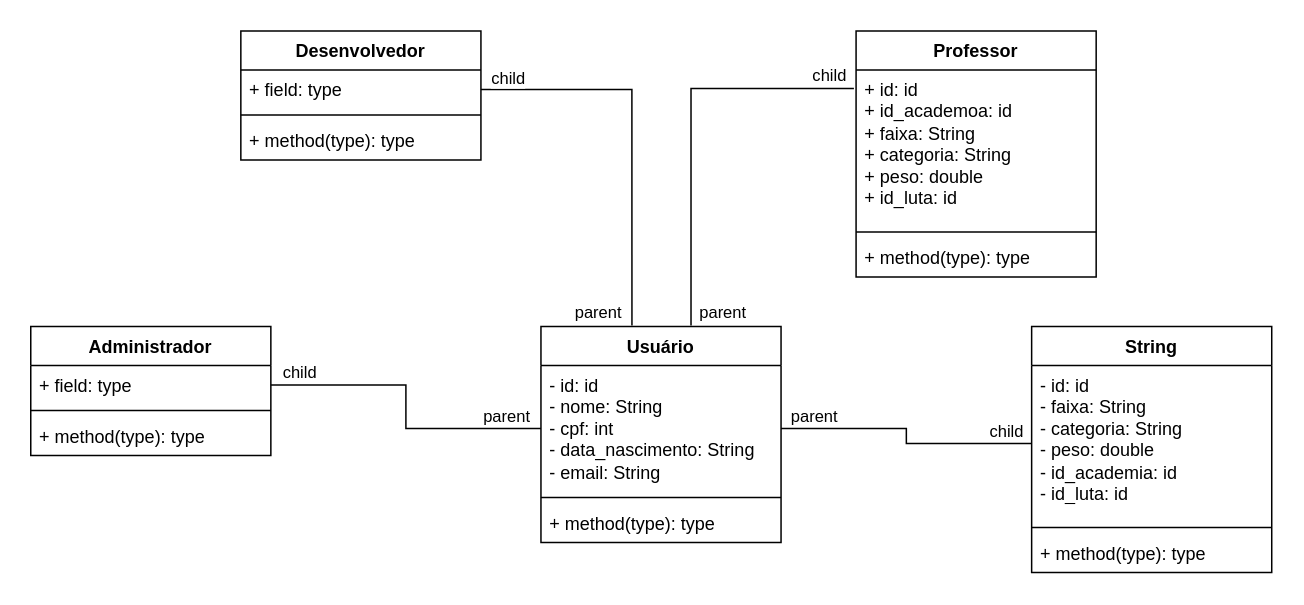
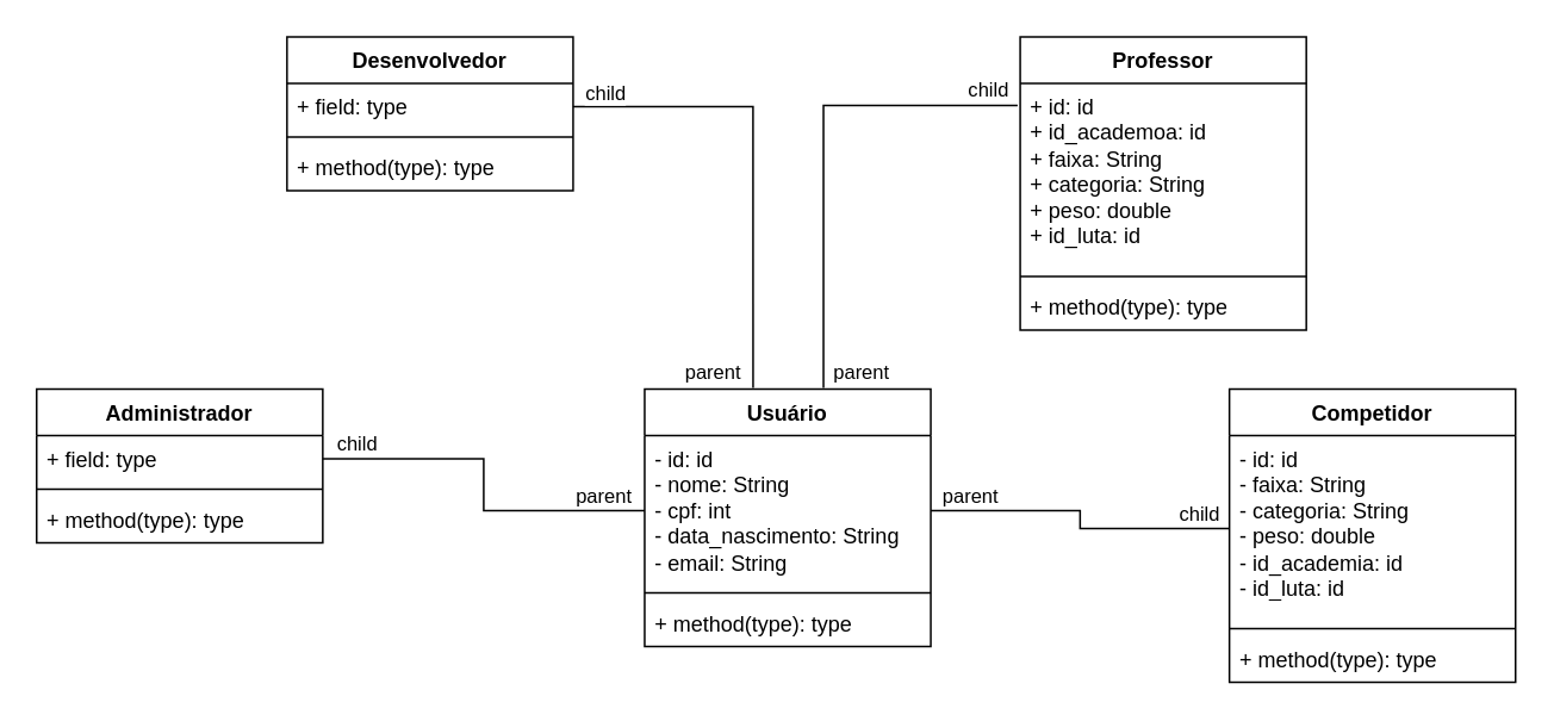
  <mxCell id="0" />
  <mxCell id="1" parent="0" />
  <mxCell id="2" value="Usuário" style="swimlane;fontStyle=1;align=center;verticalAlign=top;childLayout=stackLayout;horizontal=1;startSize=26;horizontalStack=0;resizeParent=1;resizeParentMax=0;resizeLast=0;collapsible=1;marginBottom=0;whiteSpace=wrap;html=1;" vertex="1" parent="1"><mxGeometry x="360" y="217" width="160" height="144" as="geometry"><mxRectangle x="340" y="-963" width="80" height="30" as="alternateBounds" /></mxGeometry></mxCell>
  <mxCell id="3" value="- id: id&lt;div&gt;- nome: String&lt;/div&gt;&lt;div&gt;- cpf: int&lt;/div&gt;&lt;div&gt;- data_nascimento: String&lt;/div&gt;&lt;div&gt;- email: String&lt;/div&gt;" style="text;strokeColor=none;fillColor=none;align=left;verticalAlign=top;spacingLeft=4;spacingRight=4;overflow=hidden;rotatable=0;points=[[0,0.5],[1,0.5]];portConstraint=eastwest;whiteSpace=wrap;html=1;" vertex="1" parent="2"><mxGeometry y="26" width="160" height="84" as="geometry" /></mxCell>
  <mxCell id="4" value="" style="line;strokeWidth=1;fillColor=none;align=left;verticalAlign=middle;spacingTop=-1;spacingLeft=3;spacingRight=3;rotatable=0;labelPosition=right;points=[];portConstraint=eastwest;strokeColor=inherit;" vertex="1" parent="2"><mxGeometry y="110" width="160" height="8" as="geometry" /></mxCell>
  <mxCell id="5" value="+ method(type): type" style="text;strokeColor=none;fillColor=none;align=left;verticalAlign=top;spacingLeft=4;spacingRight=4;overflow=hidden;rotatable=0;points=[[0,0.5],[1,0.5]];portConstraint=eastwest;whiteSpace=wrap;html=1;" vertex="1" parent="2"><mxGeometry y="118" width="160" height="26" as="geometry" /></mxCell>
  <mxCell id="6" value="Administrador" style="swimlane;fontStyle=1;align=center;verticalAlign=top;childLayout=stackLayout;horizontal=1;startSize=26;horizontalStack=0;resizeParent=1;resizeParentMax=0;resizeLast=0;collapsible=1;marginBottom=0;whiteSpace=wrap;html=1;" vertex="1" parent="1"><mxGeometry y="217" width="160" height="86" as="geometry" x="20"><mxRectangle y="-963" width="110" height="30" as="alternateBounds" /></mxGeometry></mxCell>
  <mxCell id="7" value="+ field: type" style="text;strokeColor=none;fillColor=none;align=left;verticalAlign=top;spacingLeft=4;spacingRight=4;overflow=hidden;rotatable=0;points=[[0,0.5],[1,0.5]];portConstraint=eastwest;whiteSpace=wrap;html=1;" vertex="1" parent="6"><mxGeometry y="26" width="160" height="26" as="geometry" /></mxCell>
  <mxCell id="8" value="" style="line;strokeWidth=1;fillColor=none;align=left;verticalAlign=middle;spacingTop=-1;spacingLeft=3;spacingRight=3;rotatable=0;labelPosition=right;points=[];portConstraint=eastwest;strokeColor=inherit;" vertex="1" parent="6"><mxGeometry y="52" width="160" height="8" as="geometry" /></mxCell>
  <mxCell id="9" value="+ method(type): type" style="text;strokeColor=none;fillColor=none;align=left;verticalAlign=top;spacingLeft=4;spacingRight=4;overflow=hidden;rotatable=0;points=[[0,0.5],[1,0.5]];portConstraint=eastwest;whiteSpace=wrap;html=1;" vertex="1" parent="6"><mxGeometry y="60" width="160" height="26" as="geometry" /></mxCell>
- <mxCell id="10" value="String" style="swimlane;fontStyle=1;align=center;verticalAlign=top;childLayout=stackLayout;horizontal=1;startSize=26;horizontalStack=0;resizeParent=1;resizeParentMax=0;resizeLast=0;collapsible=1;marginBottom=0;whiteSpace=wrap;html=1;" vertex="1" parent="1"><mxGeometry x="687" y="217" width="160" height="164" as="geometry"><mxRectangle x="667" y="-963" width="80" height="30" as="alternateBounds" /></mxGeometry></mxCell>
+ <mxCell id="10" value="Competidor" style="swimlane;fontStyle=1;align=center;verticalAlign=top;childLayout=stackLayout;horizontal=1;startSize=26;horizontalStack=0;resizeParent=1;resizeParentMax=0;resizeLast=0;collapsible=1;marginBottom=0;whiteSpace=wrap;html=1;" vertex="1" parent="1"><mxGeometry x="687" y="217" width="160" height="164" as="geometry"><mxRectangle x="667" y="-963" width="80" height="30" as="alternateBounds" /></mxGeometry></mxCell>
  <mxCell id="11" value="&lt;div&gt;- id: id&lt;/div&gt;&lt;div&gt;- faixa: String&lt;/div&gt;&lt;div&gt;- categoria: String&lt;/div&gt;&lt;div&gt;- peso: double&lt;/div&gt;&lt;div&gt;- id_academia: id&lt;/div&gt;&lt;div&gt;- id_luta: id&lt;/div&gt;" style="text;strokeColor=none;fillColor=none;align=left;verticalAlign=top;spacingLeft=4;spacingRight=4;overflow=hidden;rotatable=0;points=[[0,0.5],[1,0.5]];portConstraint=eastwest;whiteSpace=wrap;html=1;" vertex="1" parent="10"><mxGeometry y="26" width="160" height="104" as="geometry" /></mxCell>
  <mxCell id="12" value="" style="line;strokeWidth=1;fillColor=none;align=left;verticalAlign=middle;spacingTop=-1;spacingLeft=3;spacingRight=3;rotatable=0;labelPosition=right;points=[];portConstraint=eastwest;strokeColor=inherit;" vertex="1" parent="10"><mxGeometry y="130" width="160" height="8" as="geometry" /></mxCell>
  <mxCell id="13" value="+ method(type): type" style="text;strokeColor=none;fillColor=none;align=left;verticalAlign=top;spacingLeft=4;spacingRight=4;overflow=hidden;rotatable=0;points=[[0,0.5],[1,0.5]];portConstraint=eastwest;whiteSpace=wrap;html=1;" vertex="1" parent="10"><mxGeometry y="138" width="160" height="26" as="geometry" /></mxCell>
  <mxCell id="14" value="" style="endArrow=none;html=1;edgeStyle=orthogonalEdgeStyle;rounded=0;exitX=0;exitY=0.5;exitDx=0;exitDy=0;entryX=1;entryY=0.5;entryDx=0;entryDy=0;" edge="1" parent="1" source="3" target="7"><mxGeometry relative="1" as="geometry"><mxPoint x="230" y="377" as="sourcePoint" /><mxPoint x="390" y="377" as="targetPoint" /></mxGeometry></mxCell>
  <mxCell id="15" value="parent" style="edgeLabel;resizable=0;html=1;align=left;verticalAlign=bottom;" connectable="0" vertex="1" parent="14"><mxGeometry x="-1" relative="1" as="geometry"><mxPoint x="-40" as="offset" /></mxGeometry></mxCell>
  <mxCell id="16" value="child" style="edgeLabel;resizable=0;html=1;align=right;verticalAlign=bottom;" connectable="0" vertex="1" parent="14"><mxGeometry x="1" relative="1" as="geometry"><mxPoint x="31" as="offset" /></mxGeometry></mxCell>
  <mxCell id="17" value="" style="endArrow=none;html=1;edgeStyle=orthogonalEdgeStyle;rounded=0;exitX=1;exitY=0.5;exitDx=0;exitDy=0;entryX=0;entryY=0.5;entryDx=0;entryDy=0;" edge="1" parent="1" source="3" target="11"><mxGeometry relative="1" as="geometry"><mxPoint x="410" y="347" as="sourcePoint" /><mxPoint x="570" y="347" as="targetPoint" /></mxGeometry></mxCell>
  <mxCell id="18" value="parent" style="edgeLabel;resizable=0;html=1;align=left;verticalAlign=bottom;" connectable="0" vertex="1" parent="17"><mxGeometry x="-1" relative="1" as="geometry"><mxPoint x="5" as="offset" /></mxGeometry></mxCell>
  <mxCell id="19" value="child" style="edgeLabel;resizable=0;html=1;align=right;verticalAlign=bottom;" connectable="0" vertex="1" parent="17"><mxGeometry x="1" relative="1" as="geometry"><mxPoint x="-5" as="offset" /></mxGeometry></mxCell>
  <mxCell id="20" value="Desenvolvedor" style="swimlane;fontStyle=1;align=center;verticalAlign=top;childLayout=stackLayout;horizontal=1;startSize=26;horizontalStack=0;resizeParent=1;resizeParentMax=0;resizeLast=0;collapsible=1;marginBottom=0;whiteSpace=wrap;html=1;" vertex="1" parent="1"><mxGeometry x="160" y="20" width="160" height="86" as="geometry"><mxRectangle x="140" y="-1160" width="120" height="30" as="alternateBounds" /></mxGeometry></mxCell>
  <mxCell id="21" value="+ field: type" style="text;strokeColor=none;fillColor=none;align=left;verticalAlign=top;spacingLeft=4;spacingRight=4;overflow=hidden;rotatable=0;points=[[0,0.5],[1,0.5]];portConstraint=eastwest;whiteSpace=wrap;html=1;" vertex="1" parent="20"><mxGeometry y="26" width="160" height="26" as="geometry" /></mxCell>
  <mxCell id="22" value="" style="line;strokeWidth=1;fillColor=none;align=left;verticalAlign=middle;spacingTop=-1;spacingLeft=3;spacingRight=3;rotatable=0;labelPosition=right;points=[];portConstraint=eastwest;strokeColor=inherit;" vertex="1" parent="20"><mxGeometry y="52" width="160" height="8" as="geometry" /></mxCell>
  <mxCell id="23" value="+ method(type): type" style="text;strokeColor=none;fillColor=none;align=left;verticalAlign=top;spacingLeft=4;spacingRight=4;overflow=hidden;rotatable=0;points=[[0,0.5],[1,0.5]];portConstraint=eastwest;whiteSpace=wrap;html=1;" vertex="1" parent="20"><mxGeometry y="60" width="160" height="26" as="geometry" /></mxCell>
  <mxCell id="24" value="" style="endArrow=none;html=1;edgeStyle=orthogonalEdgeStyle;rounded=0;entryX=1;entryY=0.5;entryDx=0;entryDy=0;exitX=0.379;exitY=-0.005;exitDx=0;exitDy=0;exitPerimeter=0;" edge="1" parent="1" source="2" target="21"><mxGeometry relative="1" as="geometry"><mxPoint x="430" y="210" as="sourcePoint" /><mxPoint x="440" y="110" as="targetPoint" /></mxGeometry></mxCell>
  <mxCell id="25" value="parent" style="edgeLabel;resizable=0;html=1;align=left;verticalAlign=bottom;" connectable="0" vertex="1" parent="24"><mxGeometry x="-1" relative="1" as="geometry"><mxPoint x="-40" as="offset" /></mxGeometry></mxCell>
  <mxCell id="26" value="child" style="edgeLabel;resizable=0;html=1;align=right;verticalAlign=bottom;" connectable="0" vertex="1" parent="24"><mxGeometry x="1" relative="1" as="geometry"><mxPoint x="30" y="1" as="offset" /></mxGeometry></mxCell>
  <mxCell id="27" value="Professor" style="swimlane;fontStyle=1;align=center;verticalAlign=top;childLayout=stackLayout;horizontal=1;startSize=26;horizontalStack=0;resizeParent=1;resizeParentMax=0;resizeLast=0;collapsible=1;marginBottom=0;whiteSpace=wrap;html=1;" vertex="1" parent="1"><mxGeometry x="570" y="20" width="160" height="164" as="geometry" /></mxCell>
  <mxCell id="28" value="+ id: id&lt;div&gt;+ id_academoa: id&lt;div&gt;+ faixa: String&lt;/div&gt;&lt;/div&gt;&lt;div&gt;+ categoria: String&lt;/div&gt;&lt;div&gt;+ peso: double&lt;/div&gt;&lt;div&gt;+ id_luta: id&lt;/div&gt;&lt;div&gt;&lt;br&gt;&lt;/div&gt;" style="text;strokeColor=none;fillColor=none;align=left;verticalAlign=top;spacingLeft=4;spacingRight=4;overflow=hidden;rotatable=0;points=[[0,0.5],[1,0.5]];portConstraint=eastwest;whiteSpace=wrap;html=1;" vertex="1" parent="27"><mxGeometry y="26" width="160" height="104" as="geometry" /></mxCell>
  <mxCell id="29" value="" style="line;strokeWidth=1;fillColor=none;align=left;verticalAlign=middle;spacingTop=-1;spacingLeft=3;spacingRight=3;rotatable=0;labelPosition=right;points=[];portConstraint=eastwest;strokeColor=inherit;" vertex="1" parent="27"><mxGeometry y="130" width="160" height="8" as="geometry" /></mxCell>
  <mxCell id="30" value="+ method(type): type" style="text;strokeColor=none;fillColor=none;align=left;verticalAlign=top;spacingLeft=4;spacingRight=4;overflow=hidden;rotatable=0;points=[[0,0.5],[1,0.5]];portConstraint=eastwest;whiteSpace=wrap;html=1;" vertex="1" parent="27"><mxGeometry y="138" width="160" height="26" as="geometry" /></mxCell>
  <mxCell id="31" value="" style="endArrow=none;html=1;edgeStyle=orthogonalEdgeStyle;rounded=0;entryX=-0.009;entryY=0.119;entryDx=0;entryDy=0;entryPerimeter=0;exitX=0.625;exitY=-0.005;exitDx=0;exitDy=0;exitPerimeter=0;" edge="1" parent="1" source="2" target="28"><mxGeometry relative="1" as="geometry"><mxPoint x="450" y="190" as="sourcePoint" /><mxPoint x="610" y="200" as="targetPoint" /></mxGeometry></mxCell>
  <mxCell id="32" value="parent" style="edgeLabel;resizable=0;html=1;align=left;verticalAlign=bottom;" connectable="0" vertex="1" parent="31"><mxGeometry x="-1" relative="1" as="geometry"><mxPoint x="4" as="offset" /></mxGeometry></mxCell>
  <mxCell id="33" value="child" style="edgeLabel;resizable=0;html=1;align=right;verticalAlign=bottom;" connectable="0" vertex="1" parent="31"><mxGeometry x="1" relative="1" as="geometry"><mxPoint x="-4" as="offset" /></mxGeometry></mxCell>
